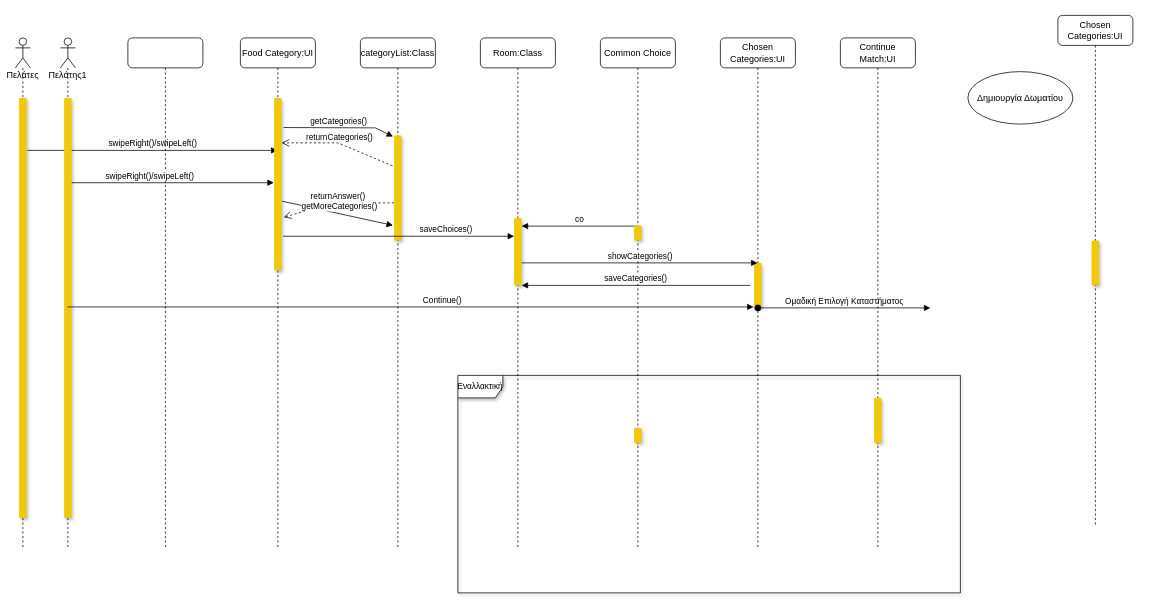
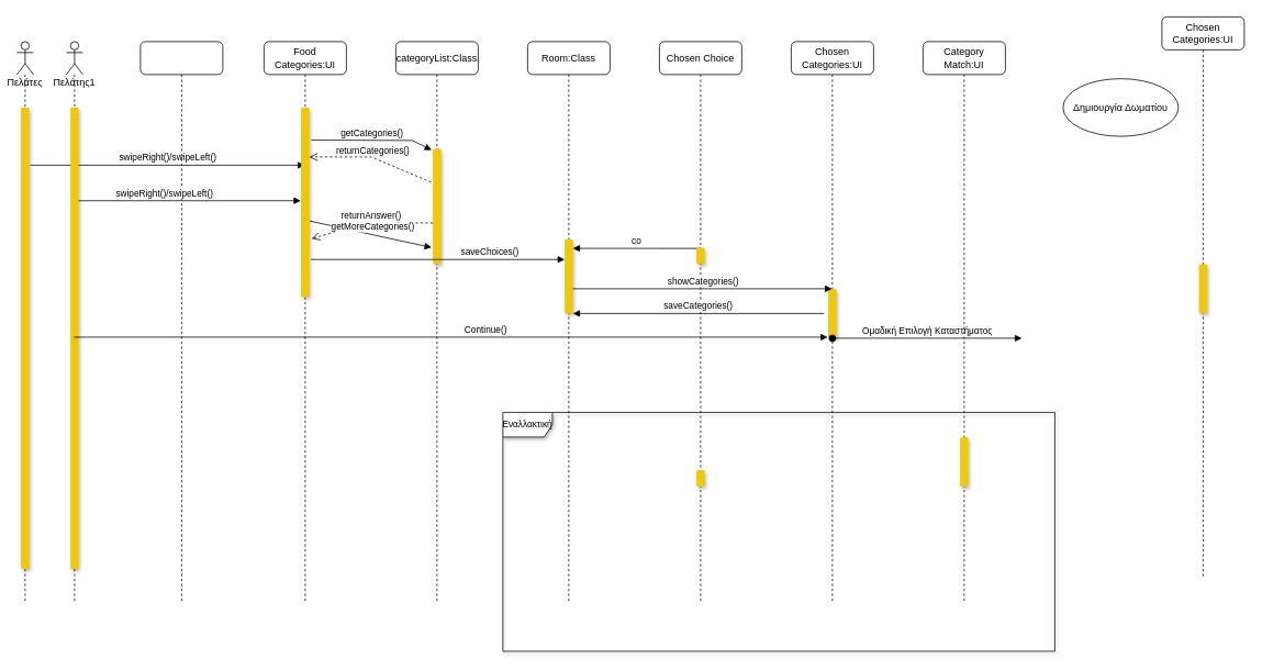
  <mxCell id="0" />
  <mxCell id="1" parent="0" />
  <mxCell id="2" value="swipeRight()/swipeLeft()" style="html=1;verticalAlign=bottom;endArrow=block;rounded=0;exitX=1.1;exitY=0.125;exitDx=0;exitDy=0;exitPerimeter=0;" parent="1" source="21" target="6" edge="1"><mxGeometry width="80" relative="1" as="geometry"><mxPoint x="130" y="200.48" as="sourcePoint" /><mxPoint x="291.28" y="200" as="targetPoint" /><mxPoint as="offset" /></mxGeometry></mxCell>
  <mxCell id="3" value="Πελάτης1" style="shape=umlLifeline;participant=umlActor;perimeter=lifelinePerimeter;whiteSpace=wrap;html=1;container=1;collapsible=0;recursiveResize=0;verticalAlign=top;spacingTop=36;outlineConnect=0;" parent="1" vertex="1"><mxGeometry x="80" y="50" width="20" height="680" as="geometry" /></mxCell>
  <mxCell id="4" value="" style="html=1;points=[];perimeter=orthogonalPerimeter;strokeColor=none;fillColor=#F0C808;shadow=1;rounded=1;sketch=0;" parent="3" vertex="1"><mxGeometry x="5" y="80" width="10" height="560" as="geometry" /></mxCell>
  <mxCell id="5" value="" style="shape=umlLifeline;perimeter=lifelinePerimeter;whiteSpace=wrap;html=1;container=1;collapsible=0;recursiveResize=0;outlineConnect=0;rounded=1;shadow=0;fillColor=#FFFFFF;" parent="1" vertex="1"><mxGeometry x="170" y="50" width="100" height="680" as="geometry" /></mxCell>
- <mxCell id="6" value="Food Category:UI" style="shape=umlLifeline;perimeter=lifelinePerimeter;whiteSpace=wrap;html=1;container=1;collapsible=0;recursiveResize=0;outlineConnect=0;rounded=1;shadow=0;fillColor=#FFFFFF;" parent="1" vertex="1"><mxGeometry x="320" y="50" width="100" height="680" as="geometry" /></mxCell>
+ <mxCell id="6" value="Food Categories:UI" style="shape=umlLifeline;perimeter=lifelinePerimeter;whiteSpace=wrap;html=1;container=1;collapsible=0;recursiveResize=0;outlineConnect=0;rounded=1;shadow=0;fillColor=#FFFFFF;" parent="1" vertex="1"><mxGeometry x="320" y="50" width="100" height="680" as="geometry" /></mxCell>
  <mxCell id="7" value="" style="html=1;points=[];perimeter=orthogonalPerimeter;rounded=1;shadow=1;fillColor=#F0C808;strokeColor=none;" parent="6" vertex="1"><mxGeometry x="45" y="80" width="10" height="230" as="geometry" /></mxCell>
  <mxCell id="8" value="categoryList:Class" style="shape=umlLifeline;perimeter=lifelinePerimeter;whiteSpace=wrap;html=1;container=1;collapsible=0;recursiveResize=0;outlineConnect=0;rounded=1;shadow=0;fillColor=#FFFFFF;" parent="1" vertex="1"><mxGeometry x="480" y="50" width="100" height="680" as="geometry" /></mxCell>
  <mxCell id="9" value="" style="html=1;points=[];perimeter=orthogonalPerimeter;rounded=1;shadow=1;fillColor=#F0C808;strokeColor=none;" parent="8" vertex="1"><mxGeometry x="45" y="130" width="10" height="140" as="geometry" /></mxCell>
  <mxCell id="10" value="Room:Class" style="shape=umlLifeline;perimeter=lifelinePerimeter;whiteSpace=wrap;html=1;container=1;collapsible=0;recursiveResize=0;outlineConnect=0;rounded=1;shadow=0;fillColor=#FFFFFF;" parent="1" vertex="1"><mxGeometry x="640" y="50" width="100" height="680" as="geometry" /></mxCell>
  <mxCell id="11" value="" style="html=1;points=[];perimeter=orthogonalPerimeter;rounded=1;shadow=1;fillColor=#F0C808;strokeColor=none;" parent="10" vertex="1"><mxGeometry x="45" y="240" width="10" height="90" as="geometry" /></mxCell>
  <mxCell id="12" value="co" style="html=1;verticalAlign=bottom;endArrow=block;rounded=0;" parent="10" edge="1"><mxGeometry width="80" relative="1" as="geometry"><mxPoint x="210" y="251" as="sourcePoint" /><mxPoint x="55" y="250.96" as="targetPoint" /><mxPoint as="offset" /></mxGeometry></mxCell>
- <mxCell id="13" value="Common Choice" style="shape=umlLifeline;perimeter=lifelinePerimeter;whiteSpace=wrap;html=1;container=1;collapsible=0;recursiveResize=0;outlineConnect=0;rounded=1;shadow=0;fillColor=#FFFFFF;" parent="1" vertex="1"><mxGeometry x="800" y="50" width="100" height="680" as="geometry" /></mxCell>
+ <mxCell id="13" value="Chosen Choice" style="shape=umlLifeline;perimeter=lifelinePerimeter;whiteSpace=wrap;html=1;container=1;collapsible=0;recursiveResize=0;outlineConnect=0;rounded=1;shadow=0;fillColor=#FFFFFF;" parent="1" vertex="1"><mxGeometry x="800" y="50" width="100" height="680" as="geometry" /></mxCell>
  <mxCell id="14" value="" style="html=1;points=[];perimeter=orthogonalPerimeter;rounded=1;shadow=1;fillColor=#F0C808;strokeColor=none;" parent="13" vertex="1"><mxGeometry x="45" y="250" width="10" height="20" as="geometry" /></mxCell>
  <mxCell id="15" value="Chosen Categories:UI" style="shape=umlLifeline;perimeter=lifelinePerimeter;whiteSpace=wrap;html=1;container=1;collapsible=0;recursiveResize=0;outlineConnect=0;rounded=1;shadow=0;fillColor=#FFFFFF;" parent="1" vertex="1"><mxGeometry x="960" y="50" width="100" height="680" as="geometry" /></mxCell>
  <mxCell id="16" value="" style="html=1;points=[];perimeter=orthogonalPerimeter;rounded=1;shadow=1;fillColor=#F0C808;strokeColor=none;" parent="15" vertex="1"><mxGeometry x="45" y="300" width="10" height="60" as="geometry" /></mxCell>
  <mxCell id="17" value="Ομαδική Επιλογή Καταστήματος" style="html=1;verticalAlign=bottom;startArrow=oval;startFill=1;endArrow=block;startSize=8;rounded=0;" parent="15" edge="1"><mxGeometry width="60" relative="1" as="geometry"><mxPoint x="50" y="360" as="sourcePoint" /><mxPoint x="280" y="360" as="targetPoint" /></mxGeometry></mxCell>
  <mxCell id="18" value="getCategories()" style="html=1;verticalAlign=bottom;endArrow=block;rounded=0;exitX=1.25;exitY=0.172;exitDx=0;exitDy=0;exitPerimeter=0;entryX=-0.15;entryY=0.011;entryDx=0;entryDy=0;entryPerimeter=0;" parent="1" source="7" edge="1" target="9"><mxGeometry width="80" relative="1" as="geometry"><mxPoint x="430" y="130" as="sourcePoint" /><mxPoint x="530" y="130" as="targetPoint" /><mxPoint as="offset" /><Array as="points"><mxPoint x="500" y="170" /></Array></mxGeometry></mxCell>
  <mxCell id="19" value="returnCategories()" style="html=1;verticalAlign=bottom;endArrow=open;dashed=1;endSize=8;rounded=0;exitX=-0.214;exitY=0.29;exitDx=0;exitDy=0;exitPerimeter=0;" parent="1" source="9" target="7" edge="1"><mxGeometry relative="1" as="geometry"><mxPoint x="510" y="170" as="sourcePoint" /><mxPoint x="380" y="170" as="targetPoint" /><Array as="points"><mxPoint x="450" y="190" /></Array></mxGeometry></mxCell>
  <mxCell id="20" value="Πελάτες" style="shape=umlLifeline;participant=umlActor;perimeter=lifelinePerimeter;whiteSpace=wrap;html=1;container=1;collapsible=0;recursiveResize=0;verticalAlign=top;spacingTop=36;outlineConnect=0;" parent="1" vertex="1"><mxGeometry x="20" y="50" width="20" height="680" as="geometry" /></mxCell>
  <mxCell id="21" value="" style="html=1;points=[];perimeter=orthogonalPerimeter;strokeColor=none;fillColor=#F0C808;shadow=1;rounded=1;" parent="20" vertex="1"><mxGeometry x="5" y="80" width="10" height="560" as="geometry" /></mxCell>
  <mxCell id="22" value="saveChoices()" style="html=1;verticalAlign=bottom;endArrow=block;rounded=0;exitX=1.2;exitY=0.802;exitDx=0;exitDy=0;exitPerimeter=0;" parent="1" source="7" target="11" edge="1"><mxGeometry x="0.406" width="80" relative="1" as="geometry"><mxPoint x="365" y="250.48" as="sourcePoint" /><mxPoint x="526.28" y="250" as="targetPoint" /><mxPoint as="offset" /></mxGeometry></mxCell>
  <mxCell id="23" value="returnAnswer()" style="html=1;verticalAlign=bottom;endArrow=open;dashed=1;endSize=8;rounded=0;exitX=0.5;exitY=0.364;exitDx=0;exitDy=0;exitPerimeter=0;entryX=1.269;entryY=0.692;entryDx=0;entryDy=0;entryPerimeter=0;" parent="1" target="7" edge="1"><mxGeometry relative="1" as="geometry"><mxPoint x="525" y="270.04" as="sourcePoint" /><mxPoint x="380" y="270" as="targetPoint" /><Array as="points"><mxPoint x="445" y="270" /></Array></mxGeometry></mxCell>
  <mxCell id="24" value="getMoreCategories()" style="html=1;verticalAlign=bottom;endArrow=block;rounded=0;entryX=-0.157;entryY=0.857;entryDx=0;entryDy=0;entryPerimeter=0;exitX=1.062;exitY=0.599;exitDx=0;exitDy=0;exitPerimeter=0;" parent="1" source="7" target="9" edge="1"><mxGeometry x="0.025" width="80" relative="1" as="geometry"><mxPoint x="375" y="249.71" as="sourcePoint" /><mxPoint x="520" y="250" as="targetPoint" /><mxPoint as="offset" /></mxGeometry></mxCell>
  <mxCell id="25" value="showCategories()" style="html=1;verticalAlign=bottom;endArrow=block;rounded=0;" parent="1" source="11" target="15" edge="1"><mxGeometry x="0.003" width="80" relative="1" as="geometry"><mxPoint x="700" y="350" as="sourcePoint" /><mxPoint x="965" y="350.04" as="targetPoint" /><Array as="points"><mxPoint x="910" y="350" /></Array><mxPoint as="offset" /></mxGeometry></mxCell>
  <mxCell id="26" value="Chosen Categories:UI" style="shape=umlLifeline;perimeter=lifelinePerimeter;whiteSpace=wrap;html=1;container=1;collapsible=0;recursiveResize=0;outlineConnect=0;rounded=1;shadow=0;fillColor=#FFFFFF;" parent="1" vertex="1"><mxGeometry x="1410" y="20" width="100" height="680" as="geometry" /></mxCell>
  <mxCell id="27" value="" style="html=1;points=[];perimeter=orthogonalPerimeter;rounded=1;shadow=1;fillColor=#F0C808;strokeColor=none;" parent="26" vertex="1"><mxGeometry x="45" y="300" width="10" height="60" as="geometry" /></mxCell>
- <mxCell id="28" value="Continue Match:UI" style="shape=umlLifeline;perimeter=lifelinePerimeter;whiteSpace=wrap;html=1;container=1;collapsible=0;recursiveResize=0;outlineConnect=0;rounded=1;shadow=0;fillColor=#FFFFFF;" parent="1" vertex="1"><mxGeometry x="1120" y="50" width="100" height="680" as="geometry" /></mxCell>
+ <mxCell id="28" value="Category Match:UI" style="shape=umlLifeline;perimeter=lifelinePerimeter;whiteSpace=wrap;html=1;container=1;collapsible=0;recursiveResize=0;outlineConnect=0;rounded=1;shadow=0;fillColor=#FFFFFF;" parent="1" vertex="1"><mxGeometry x="1120" y="50" width="100" height="680" as="geometry" /></mxCell>
  <mxCell id="29" value="" style="html=1;points=[];perimeter=orthogonalPerimeter;rounded=1;shadow=1;fillColor=#F0C808;strokeColor=none;" parent="28" vertex="1"><mxGeometry x="45" y="480" width="10" height="60" as="geometry" /></mxCell>
  <mxCell id="30" value="swipeRight()/swipeLeft()" style="html=1;verticalAlign=bottom;endArrow=block;rounded=0;entryX=-0.041;entryY=0.492;entryDx=0;entryDy=0;entryPerimeter=0;" parent="1" source="4" target="7" edge="1"><mxGeometry x="-0.225" width="80" relative="1" as="geometry"><mxPoint x="95" y="230" as="sourcePoint" /><mxPoint x="360" y="230" as="targetPoint" /><mxPoint as="offset" /></mxGeometry></mxCell>
  <mxCell id="31" value="saveCategories()" style="html=1;verticalAlign=bottom;endArrow=block;rounded=0;" parent="1" target="11" edge="1"><mxGeometry x="0.003" width="80" relative="1" as="geometry"><mxPoint x="1000" y="380" as="sourcePoint" /><mxPoint x="700" y="380" as="targetPoint" /><Array as="points"><mxPoint x="910" y="380" /></Array><mxPoint as="offset" /></mxGeometry></mxCell>
  <mxCell id="32" value="Continue()" style="html=1;verticalAlign=bottom;endArrow=block;rounded=0;entryX=-0.071;entryY=0.979;entryDx=0;entryDy=0;entryPerimeter=0;" parent="1" source="3" target="16" edge="1"><mxGeometry x="0.094" width="80" relative="1" as="geometry"><mxPoint x="320" y="490" as="sourcePoint" /><mxPoint x="628" y="490" as="targetPoint" /><mxPoint x="-1" as="offset" /></mxGeometry></mxCell>
  <mxCell id="33" value="&lt;font style=&quot;font-size: 11px;&quot;&gt;Εναλλακτική&lt;/font&gt;" style="shape=umlFrame;whiteSpace=wrap;html=1;rounded=1;shadow=1;sketch=0;fillColor=#FFFFFF;" parent="1" vertex="1"><mxGeometry x="610" y="500" width="670" height="290" as="geometry" /></mxCell>
  <mxCell id="34" value="" style="html=1;points=[];perimeter=orthogonalPerimeter;rounded=1;shadow=1;fillColor=#F0C808;strokeColor=none;" parent="1" vertex="1"><mxGeometry x="845" y="570" width="10" height="20" as="geometry" /></mxCell>
  <mxCell id="35" value="Δημιουργία Δωματίου" style="ellipse;whiteSpace=wrap;html=1;" vertex="1" parent="1"><mxGeometry x="1290" y="95" width="140" height="70" as="geometry" /></mxCell>
